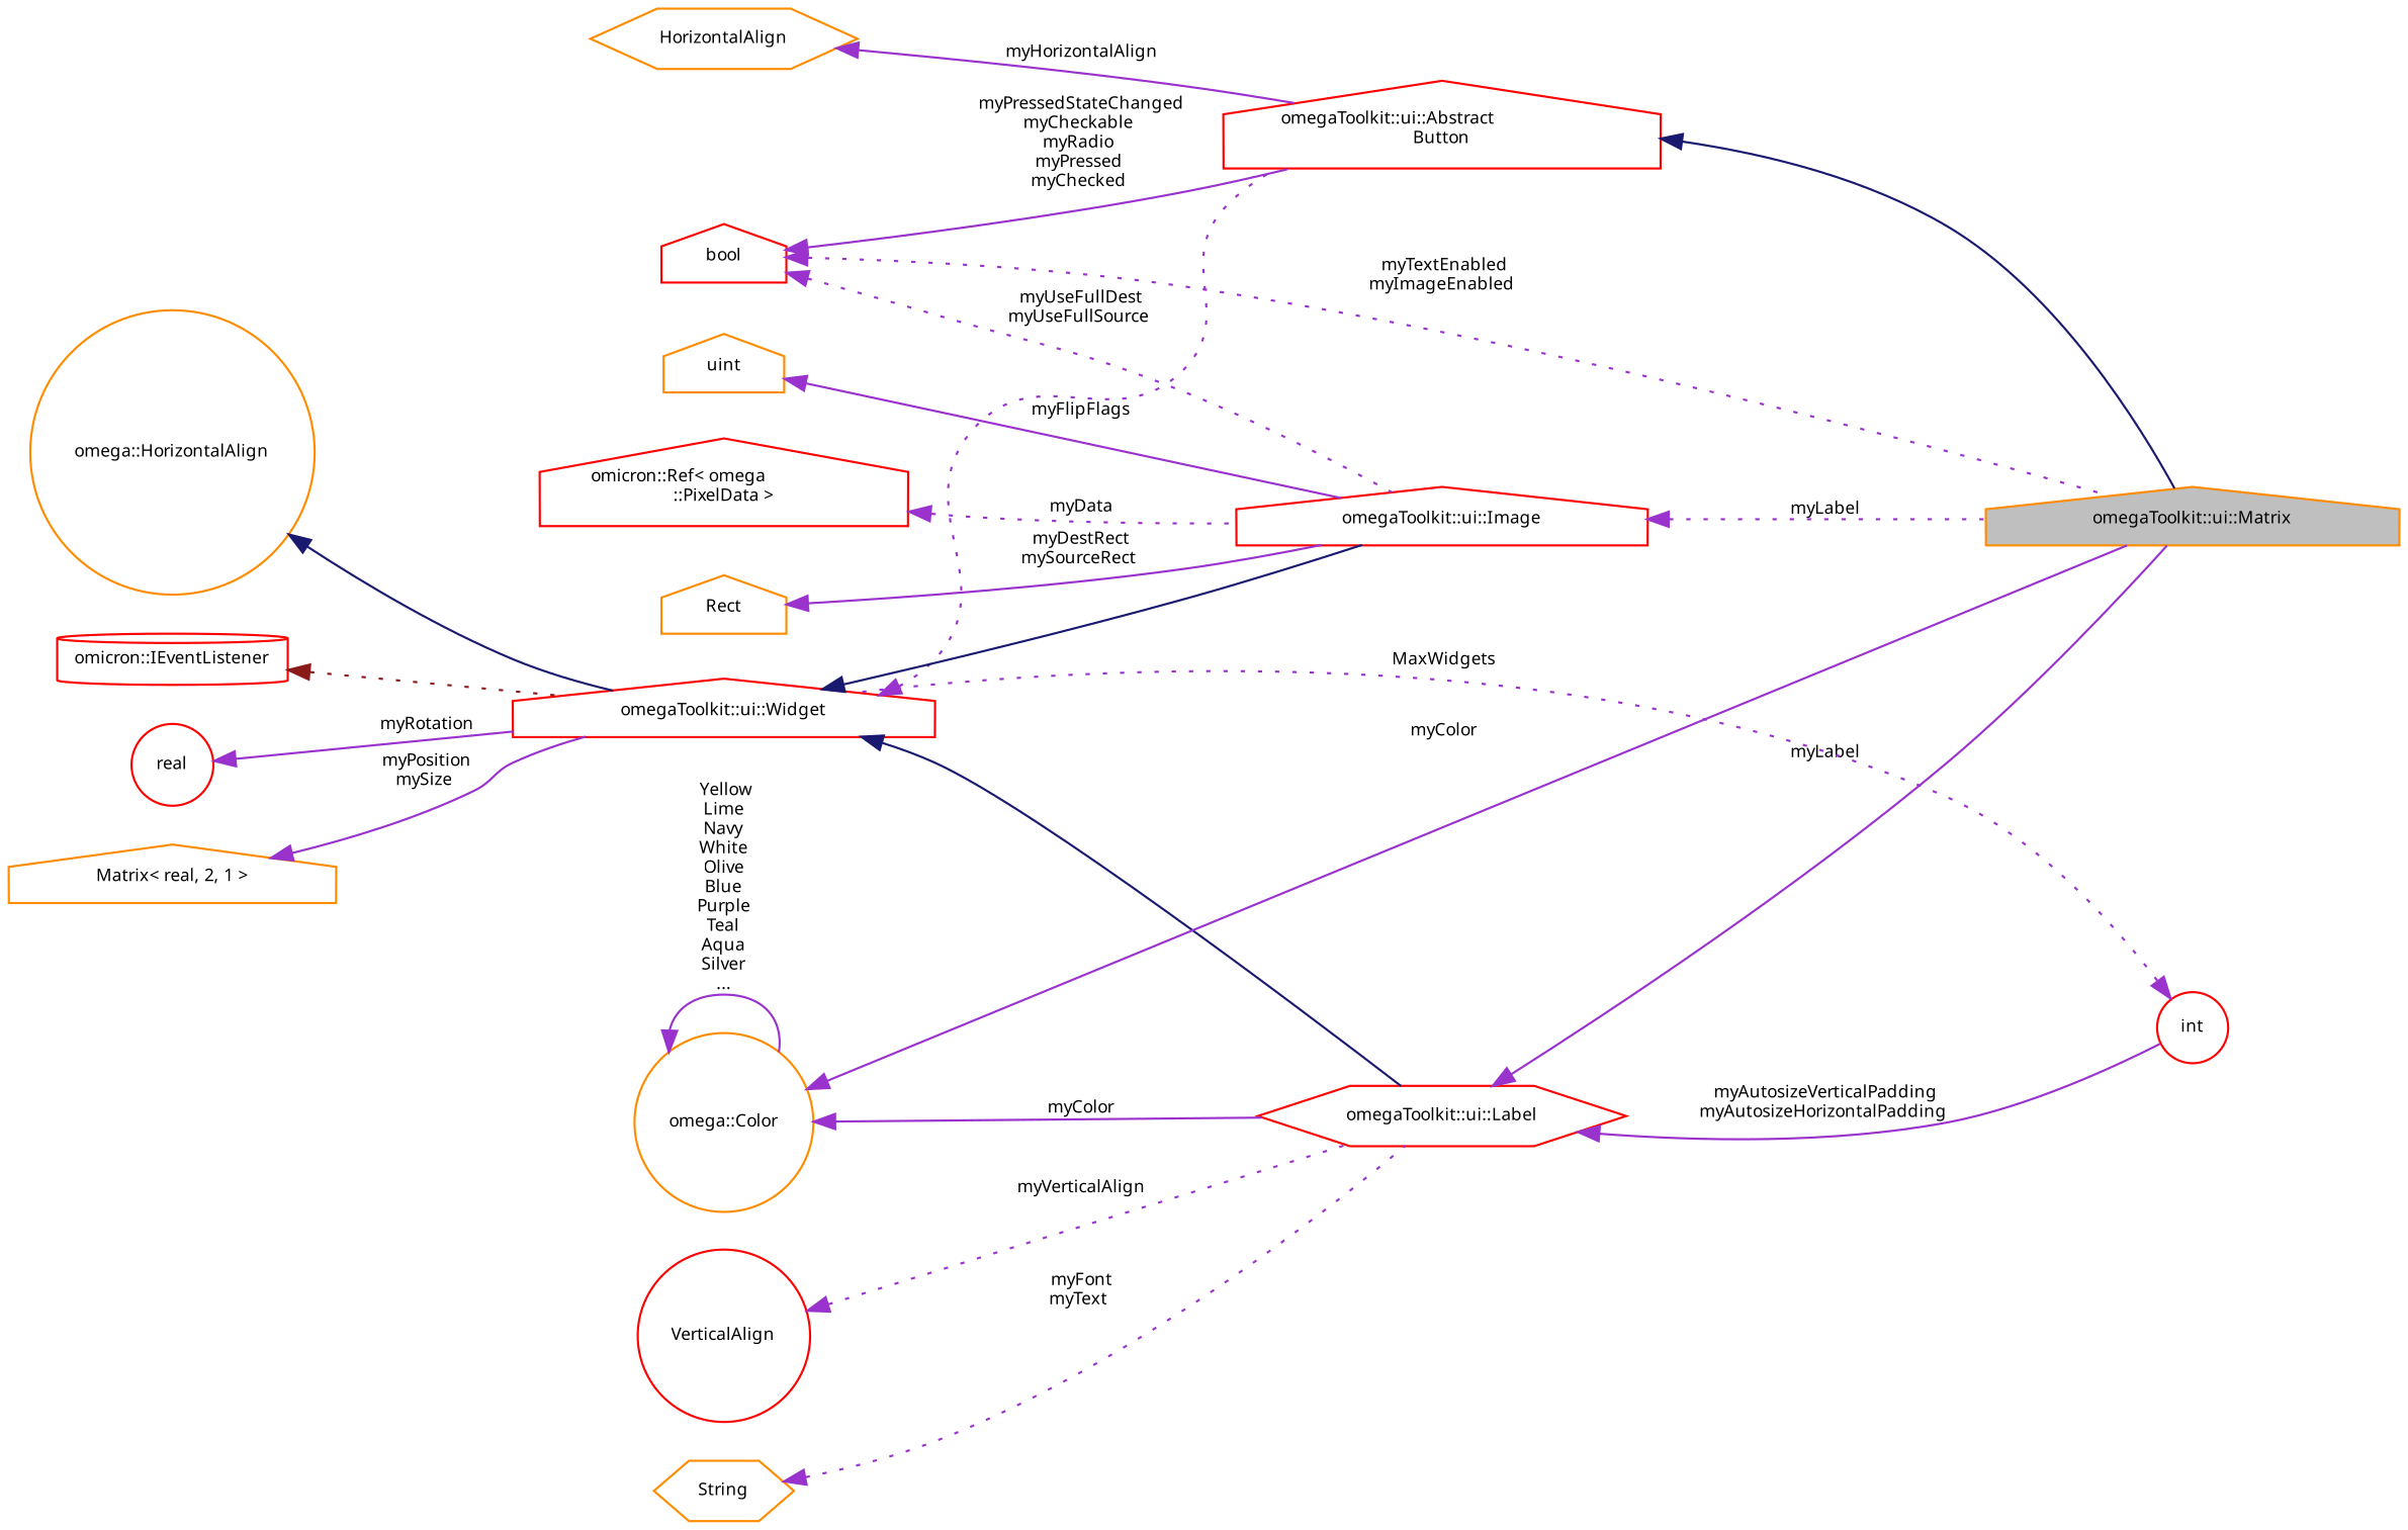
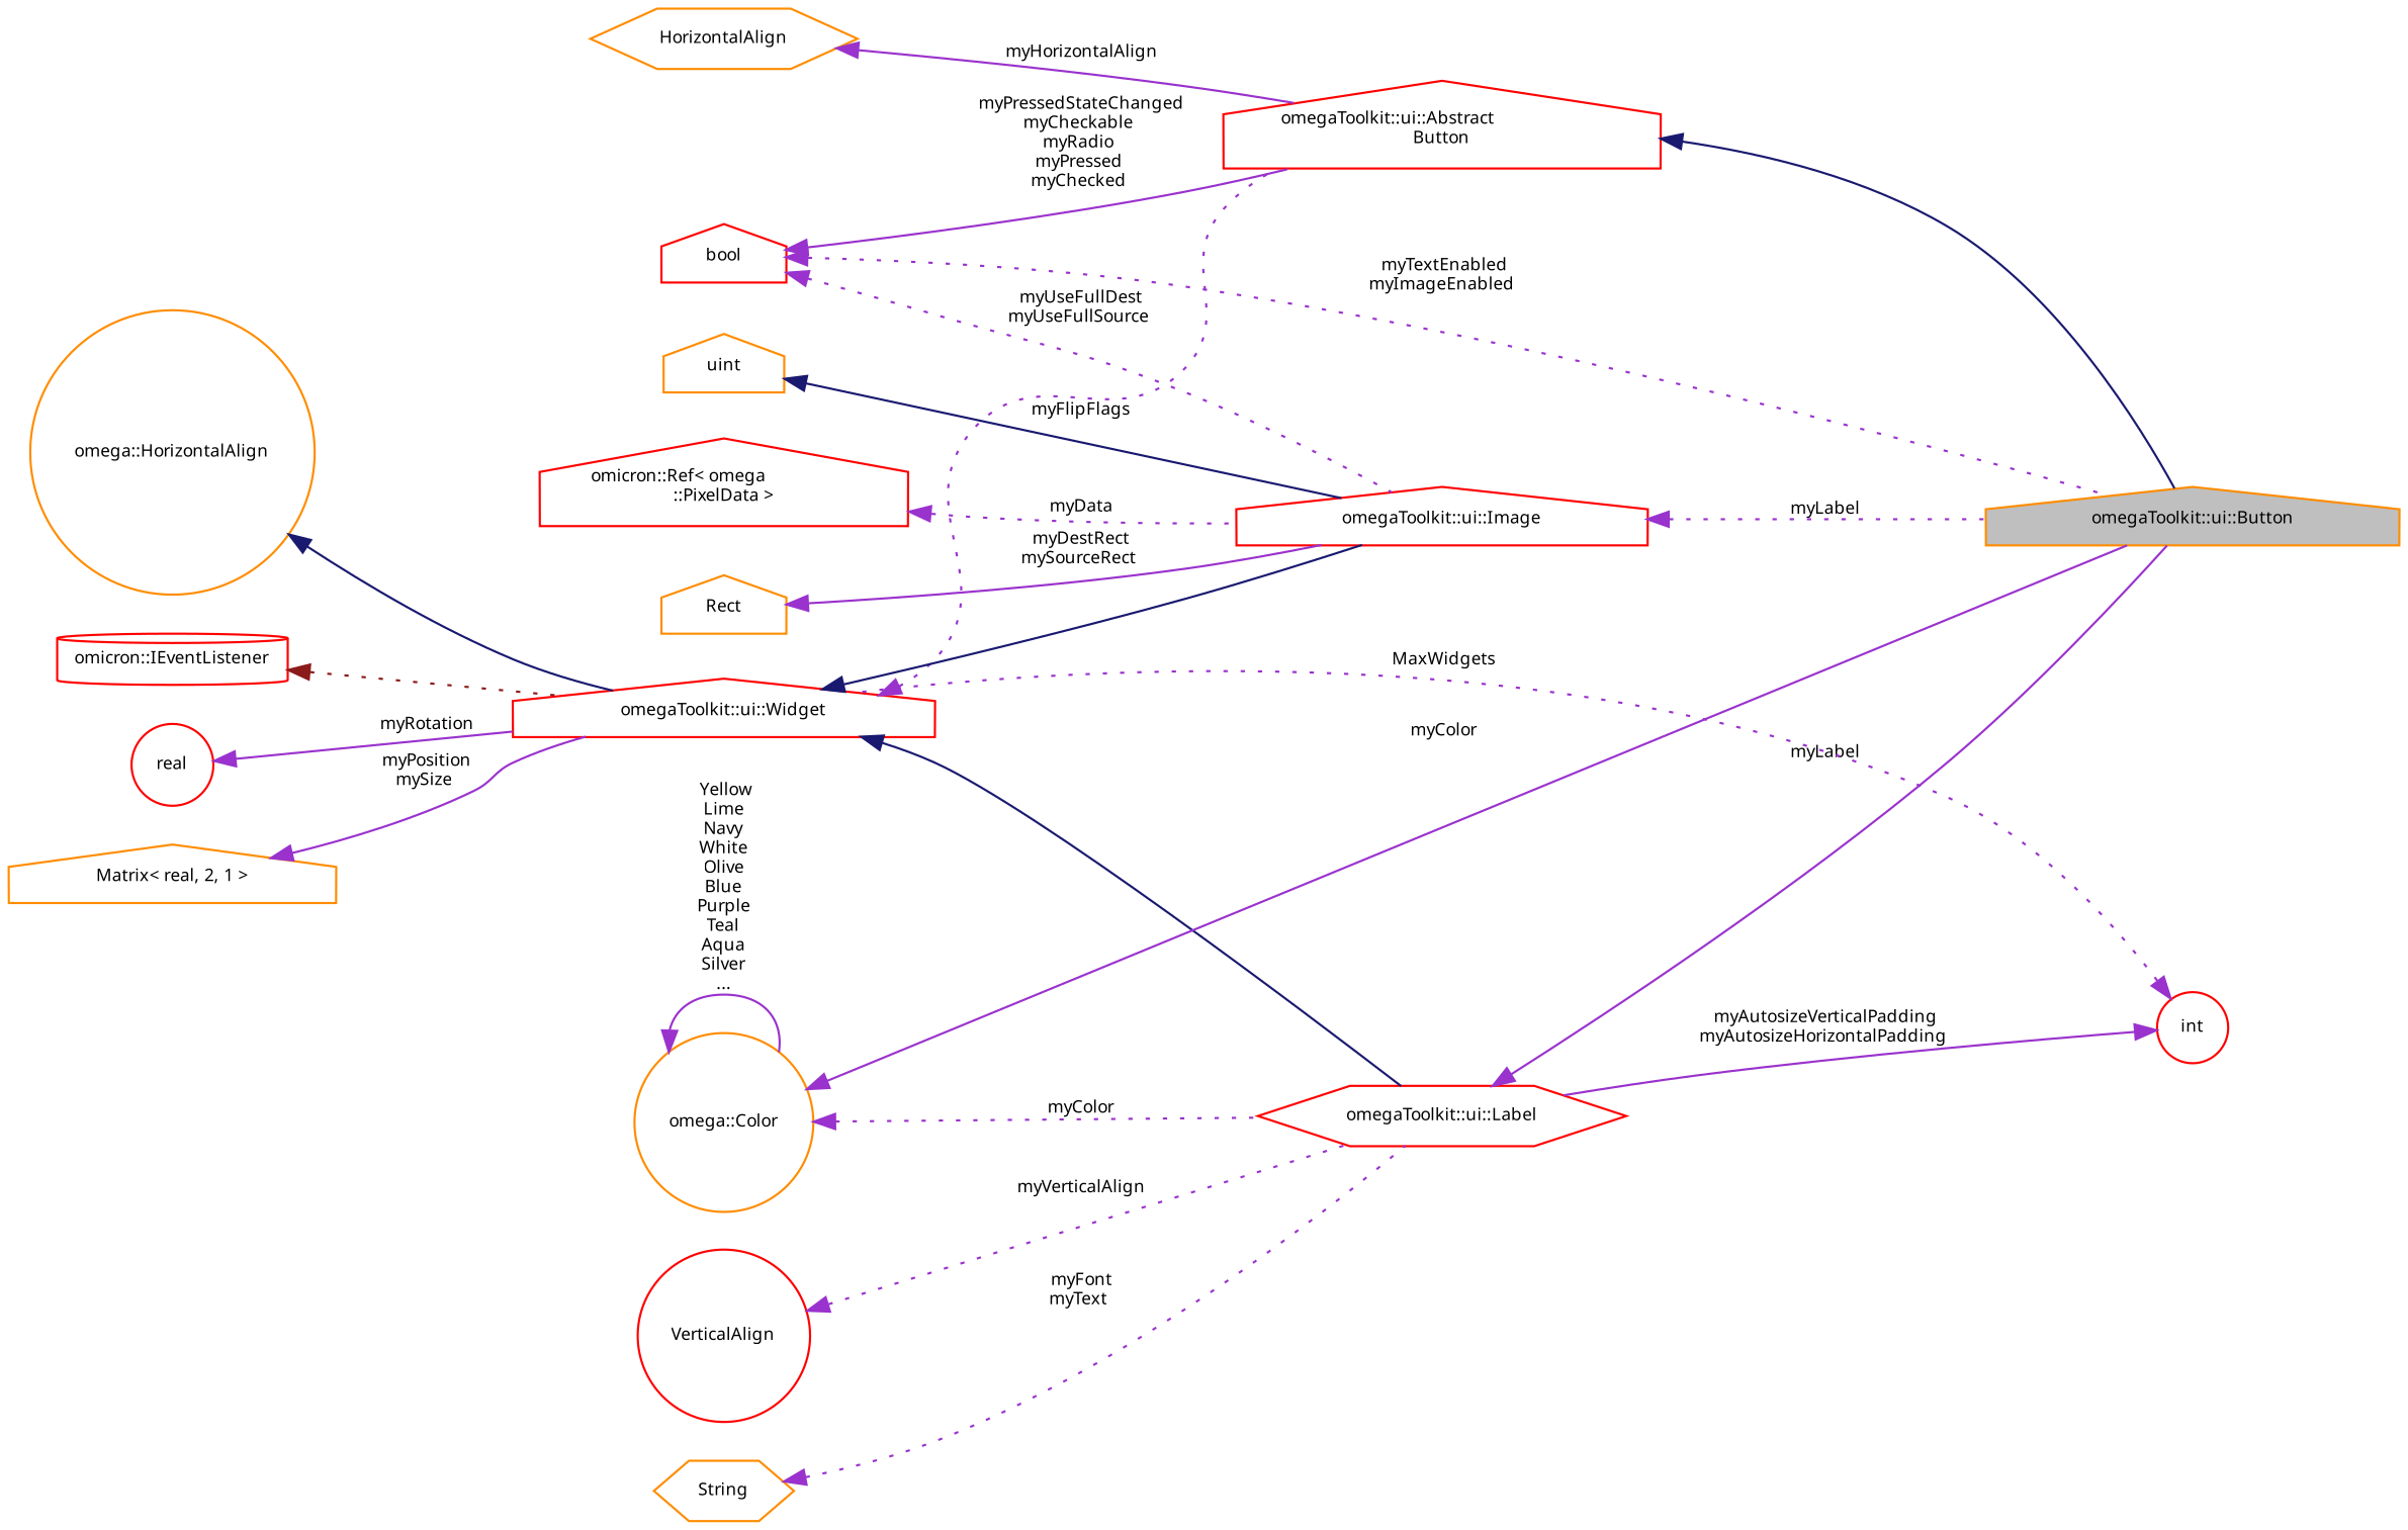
  digraph {
    rankdir=LR
    node [color=red fontname="FreeSans.ttf" fontsize=8 shape=house]
    edge [color=darkorchid3 dir=back fontname="FreeSans.ttf" fontsize=8 labelfontname="FreeSans.ttf" labelfontsize=8 style=solid]
-   n1 [color=darkorange fillcolor=grey75 fontcolor=black height=0.2 label="omegaToolkit::ui::Matrix" style=filled width=0.4]
+   n1 [color=darkorange fillcolor=grey75 fontcolor=black height=0.2 label="omegaToolkit::ui::Button" style=filled width=0.4]
    n2 [height=0.2 label="omegaToolkit::ui::Abstract\lButton" width=0.4]
    n3 [height=0.2 label="omegaToolkit::ui::Widget" width=0.4]
    n4 [height=0.2 label="omegaToolkit::ui::Image" width=0.4]
    n5 [height=0.2 label="omegaToolkit::ui::Label" shape=hexagon width=0.4]
    n6 [color=darkorange height=0.2 label="omega::HorizontalAlign" shape=circle width=0.4]
    n7 [height=0.2 label="omicron::IEventListener" shape=cylinder width=0.4]
    n8 [height=0.2 label=real shape=circle width=0.4]
    n9 [color=darkorange height=0.2 label="Matrix\< real, 2, 1 \>" width=0.4]
    n10 [height=0.2 label=int shape=circle width=0.4]
    n11 [height=0.2 label=bool width=0.4]
    n12 [color=darkorange height=0.2 label=Rect width=0.4]
    n13 [height=0.2 label="omicron::Ref\< omega\l::PixelData \>" width=0.4]
    n14 [color=darkorange height=0.2 label=uint width=0.4]
    n15 [color=darkorange height=0.2 label=String shape=hexagon width=0.4]
    n16 [height=0.2 label=VerticalAlign shape=circle width=0.4]
    n17 [color=darkorange height=0.2 label=HorizontalAlign shape=hexagon width=0.4]
    n18 [color=darkorange height=0.2 label="omega::Color" shape=circle width=0.4]
    n2 -> n1 [color=midnightblue]
    n3 -> n2 [style=dotted]
    n3 -> n4 [color=midnightblue]
    n3 -> n5 [color=midnightblue]
    n4 -> n1 [label=" myLabel" style=dotted]
    n5 -> n1 [label=" myLabel"]
    n6 -> n3 [color=midnightblue]
    n7 -> n3 [color=firebrick4 style=dotted]
    n8 -> n3 [label=" myRotation"]
    n9 -> n3 [label=" myPosition\nmySize"]
    n10 -> n3 [label=" MaxWidgets" style=dotted]
-   n5 -> n10 [label=" myAutosizeVerticalPadding\nmyAutosizeHorizontalPadding"]
+   n10 -> n5 [label=" myAutosizeVerticalPadding\nmyAutosizeHorizontalPadding"]
    n11 -> n1 [label=" myTextEnabled\nmyImageEnabled" style=dotted]
    n11 -> n2 [label=" myPressedStateChanged\nmyCheckable\nmyRadio\nmyPressed\nmyChecked"]
    n11 -> n4 [label=" myUseFullDest\nmyUseFullSource" style=dotted]
    n12 -> n4 [label=" myDestRect\nmySourceRect"]
    n13 -> n4 [label=" myData" style=dotted]
-   n14 -> n4 [label=" myFlipFlags"]
+   n14 -> n4 [color=midnightblue label=" myFlipFlags"]
    n15 -> n5 [label=" myFont\nmyText" style=dotted]
    n16 -> n5 [label=" myVerticalAlign" style=dotted]
    n17 -> n2 [label=" myHorizontalAlign"]
    n18 -> n1 [label=" myColor"]
-   n18 -> n5 [label=" myColor"]
+   n18 -> n5 [label=" myColor" style=dotted]
    n18 -> n18 [label=" Yellow\nLime\nNavy\nWhite\nOlive\nBlue\nPurple\nTeal\nAqua\nSilver\n..."]
  }
